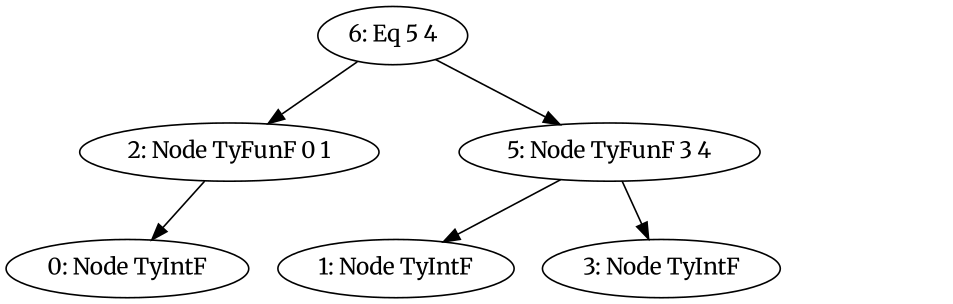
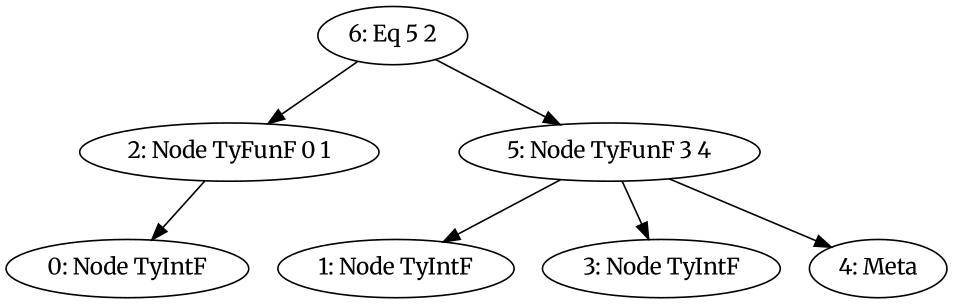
  digraph {
    fontname=Merriweather
    node [fontname=Merriweather]
    edge [fontname=Merriweather]
    n1 [label="0: Node TyIntF"]
    n2 [label="1: Node TyIntF"]
    n3 [label="2: Node TyFunF 0 1"]
    n4 [label="3: Node TyIntF"]
+   n5 [label="4: Meta"]
    n6 [label="5: Node TyFunF 3 4"]
-   n7 [label="6: Eq 5 4"]
+   n7 [label="6: Eq 5 2"]
    n3 -> n1
    n6 -> n2
    n6 -> n4
+   n6 -> n5
    n7 -> n3
    n7 -> n6
  }
